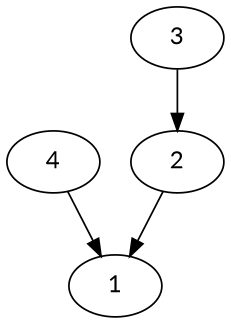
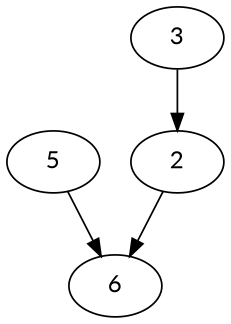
  digraph {
    fontname=Lato
    node [fontname=Lato]
    edge [fontname=Lato]
    2
-   1
+   1 [label=6]
    3
-   4
+   4 [label=5]
    2 -> 1
    3 -> 2
    4 -> 1
  }
